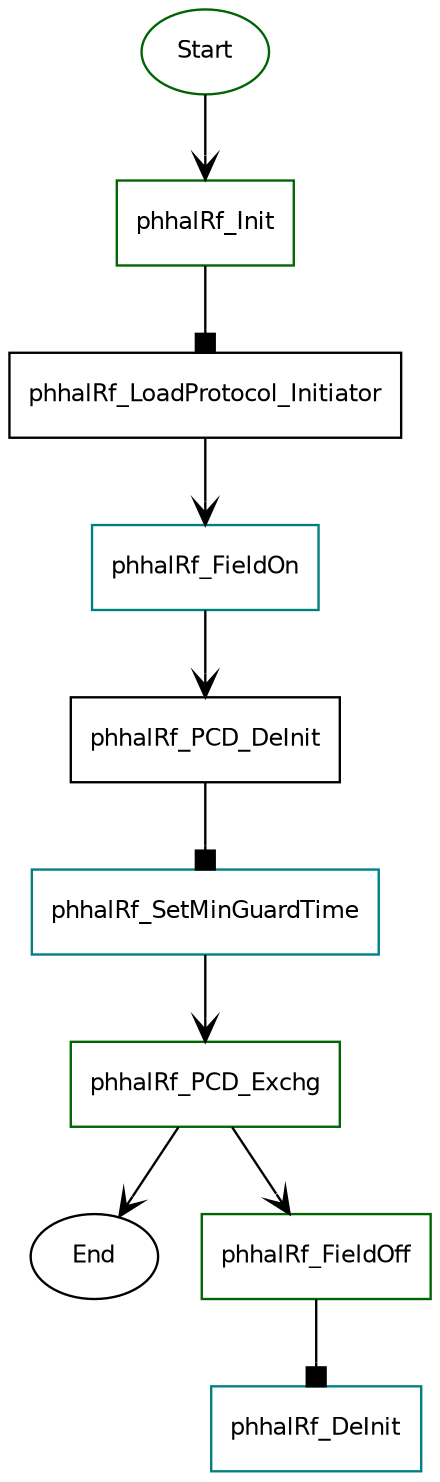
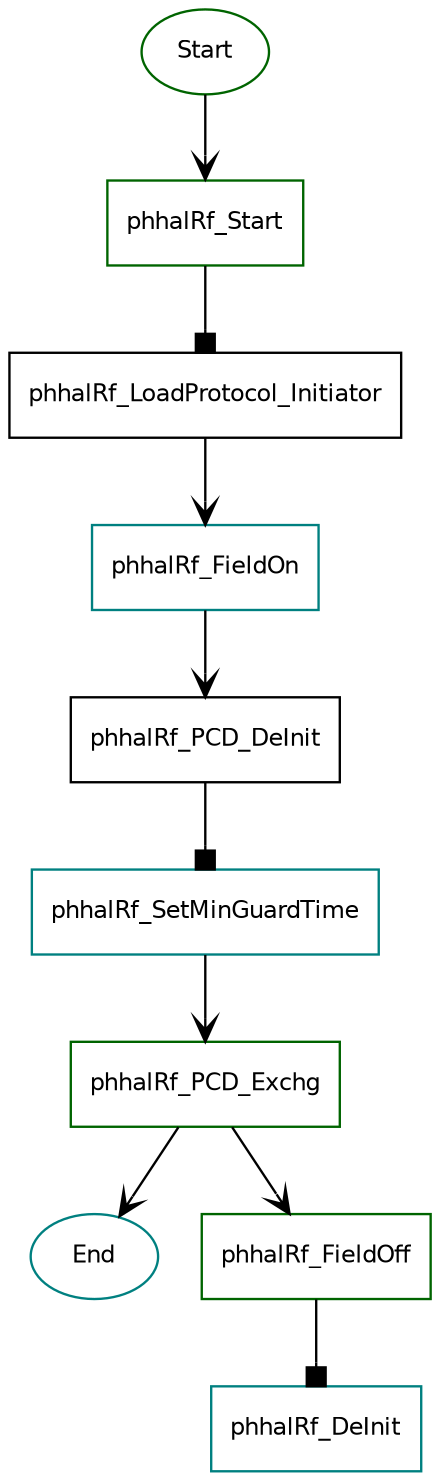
  digraph {
    node [color=darkgreen fontname=Helvetica fontsize=10 shape=record]
    edge [arrowhead=vee]
-   End [color=black shape=oval]
+   End [color=teal shape=oval]
    Start [shape=oval]
-   phhalRf_Init
+   phhalRf_Init [label=phhalRf_Start]
    phhalRf_LoadProtocol_Initiator [color=black]
    phhalRf_FieldOn [color=teal]
    phhalRf_DeInit [color=teal]
    phhalRf_FieldOff
    n8 [color=black label=phhalRf_PCD_DeInit]
    phhalRf_SetMinGuardTime [color=teal]
    phhalRf_PCD_Exchg
    Start -> phhalRf_Init
    phhalRf_Init -> phhalRf_LoadProtocol_Initiator [arrowhead=box]
    phhalRf_LoadProtocol_Initiator -> phhalRf_FieldOn
    phhalRf_FieldOn -> n8
    phhalRf_FieldOff -> phhalRf_DeInit [arrowhead=box]
    n8 -> phhalRf_SetMinGuardTime [arrowhead=box]
    phhalRf_SetMinGuardTime -> phhalRf_PCD_Exchg
    phhalRf_PCD_Exchg -> End
    phhalRf_PCD_Exchg -> phhalRf_FieldOff
  }
